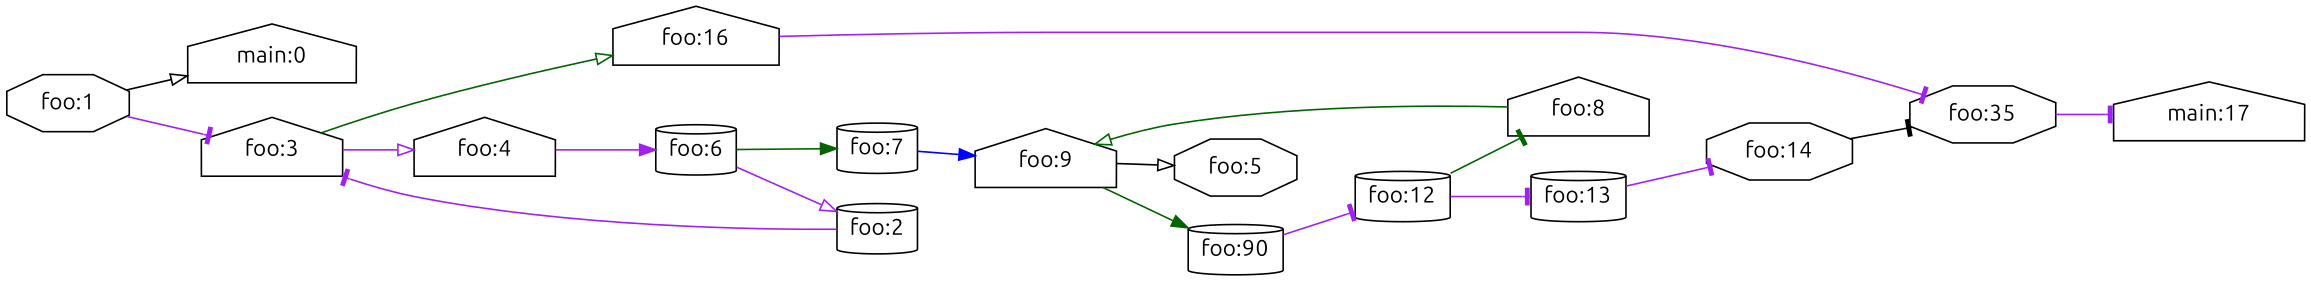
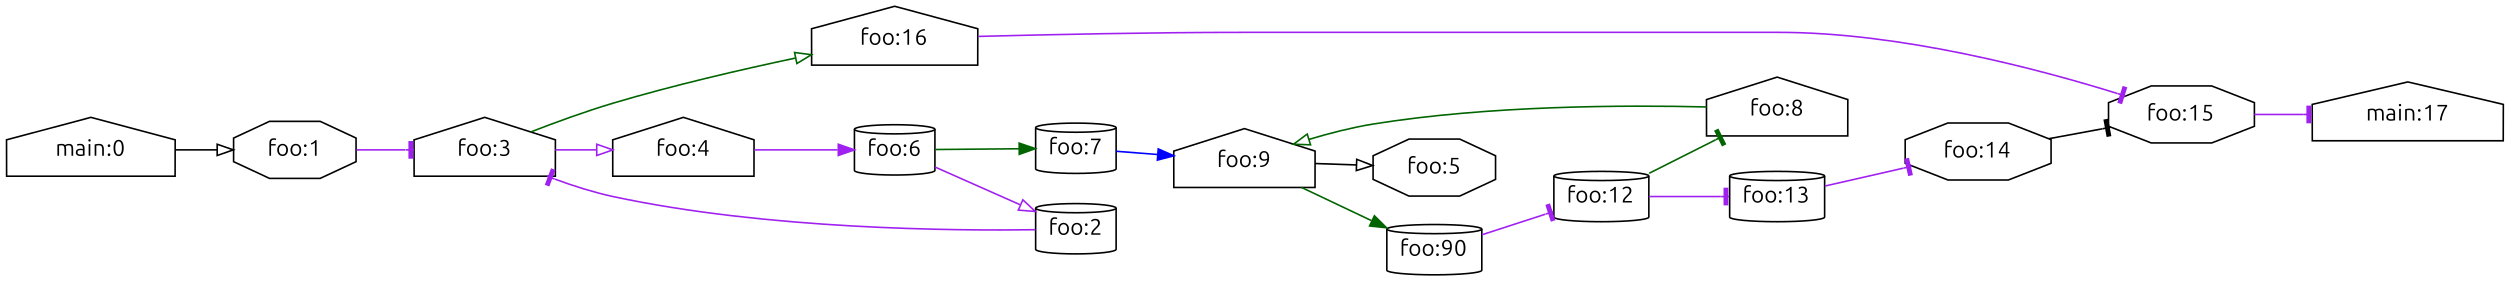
  digraph {
    fontname=Ubuntu
    rankdir=LR
    node [fontname=Ubuntu shape=house]
    edge [arrowhead=tee color=purple fontname=Ubuntu]
    "main:0" [height=.1 width=.1]
    "foo:1" [height=.1 shape=octagon width=.1]
    "foo:3" [height=.1 width=.1]
    "foo:4" [height=.1 width=.1]
    "foo:16" [height=.1 width=.1]
    "foo:6" [height=.1 shape=cylinder width=.1]
-   "foo:15" [height=.1 shape=octagon width=.1 label="foo:35"]
+   "foo:15" [height=.1 shape=octagon width=.1]
    "foo:2" [height=.1 shape=cylinder width=.1]
    "foo:7" [height=.1 shape=cylinder width=.1]
    "main:17" [height=.1 width=.1]
    "foo:9" [height=.1 width=.1]
    "foo:5" [height=.1 shape=octagon width=.1]
    n13 [height=.1 label="foo:90" shape=cylinder width=.1]
    "foo:12" [height=.1 shape=cylinder width=.1]
    "foo:8" [height=.1 width=.1]
    "foo:13" [height=.1 shape=cylinder width=.1]
    "foo:14" [height=.1 shape=octagon width=.1]
-   "foo:1" -> "main:0" [arrowhead=onormal color=black]
+   "main:0" -> "foo:1" [arrowhead=onormal color=black]
    "foo:1" -> "foo:3"
    "foo:3" -> "foo:4" [arrowhead=onormal]
    "foo:3" -> "foo:16" [arrowhead=onormal color=darkgreen]
    "foo:4" -> "foo:6" [arrowhead=normal]
    "foo:16" -> "foo:15"
    "foo:6" -> "foo:2" [arrowhead=onormal]
    "foo:6" -> "foo:7" [arrowhead=normal color=darkgreen]
    "foo:15" -> "main:17"
    "foo:2" -> "foo:3"
    "foo:7" -> "foo:9" [arrowhead=normal color=blue]
    "foo:9" -> "foo:5" [arrowhead=onormal color=black]
    "foo:9" -> n13 [arrowhead=normal color=darkgreen]
    n13 -> "foo:12"
    "foo:12" -> "foo:8" [color=darkgreen]
    "foo:12" -> "foo:13"
    "foo:8" -> "foo:9" [arrowhead=onormal color=darkgreen]
    "foo:13" -> "foo:14"
    "foo:14" -> "foo:15" [color=black]
  }
